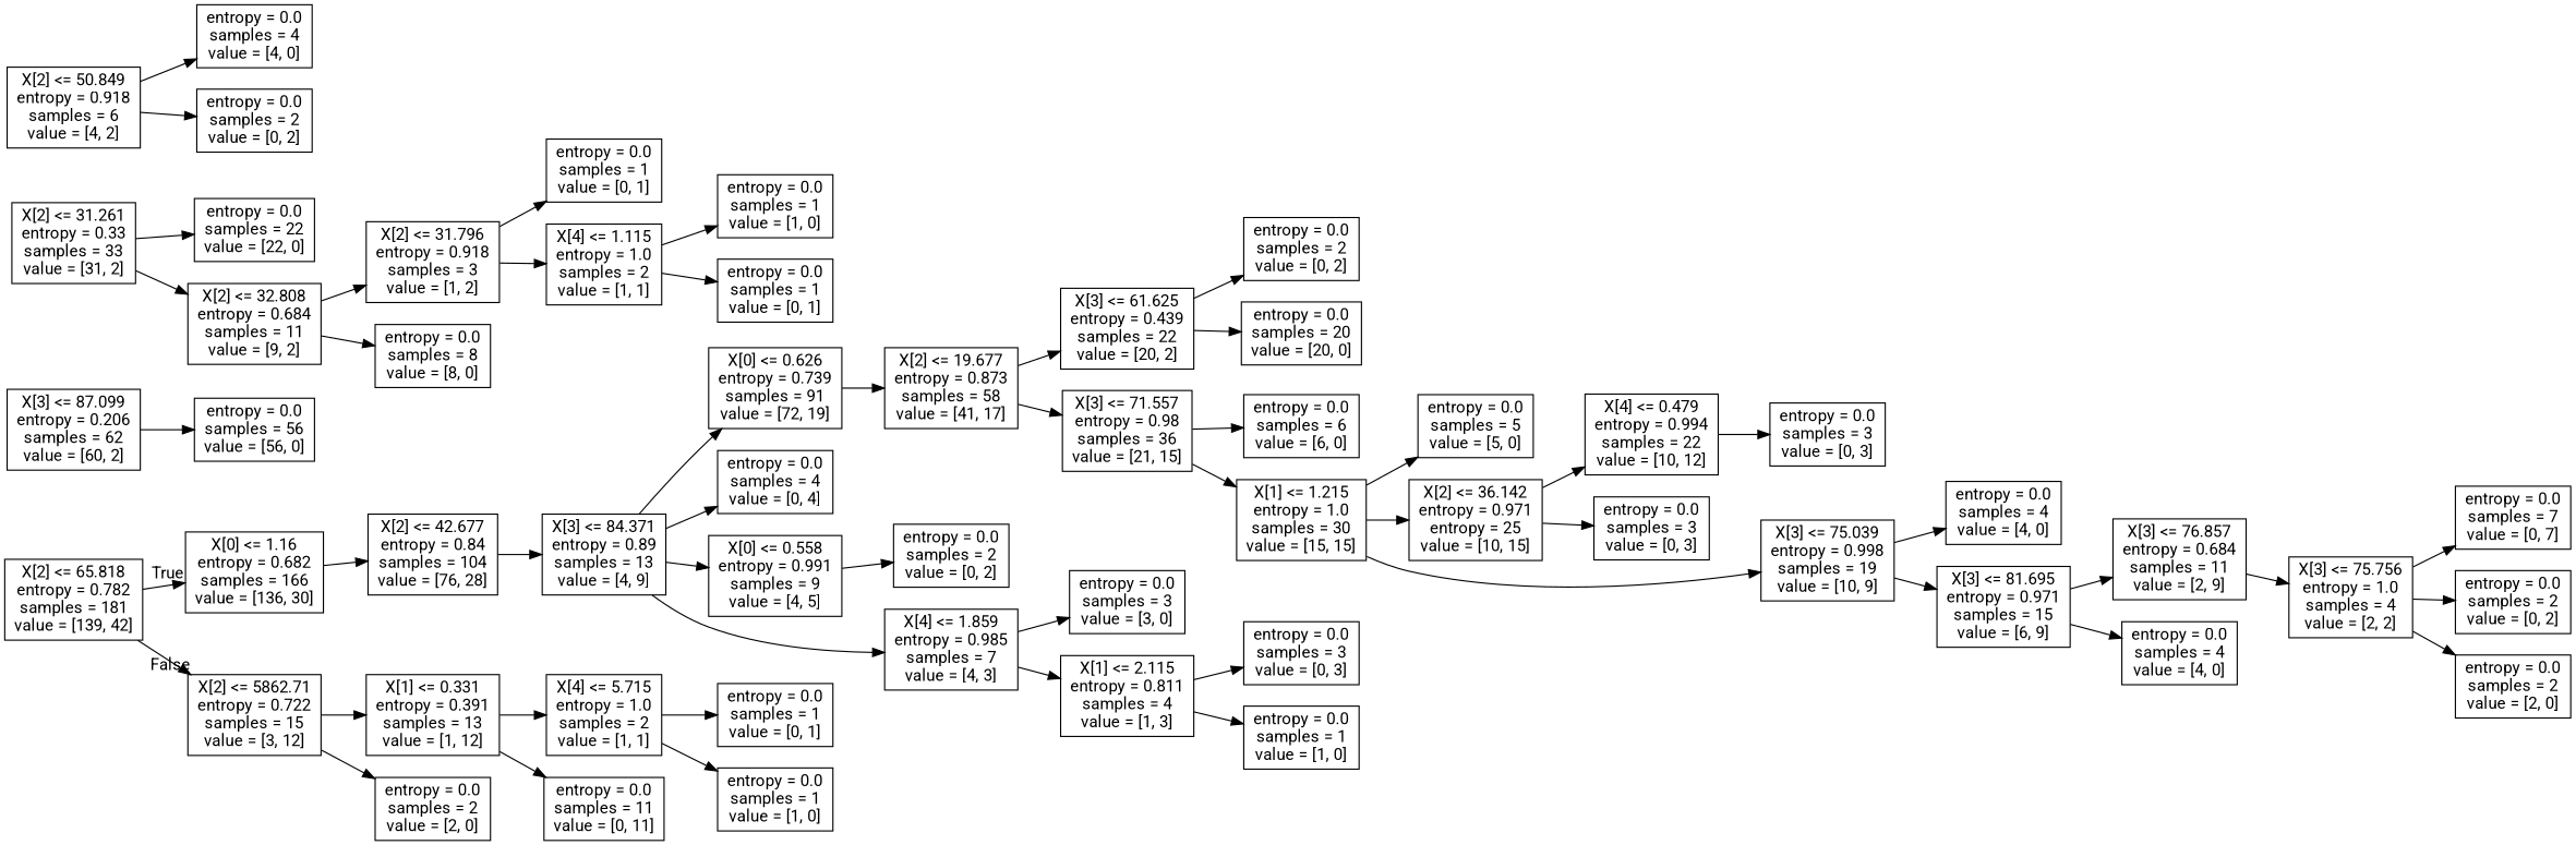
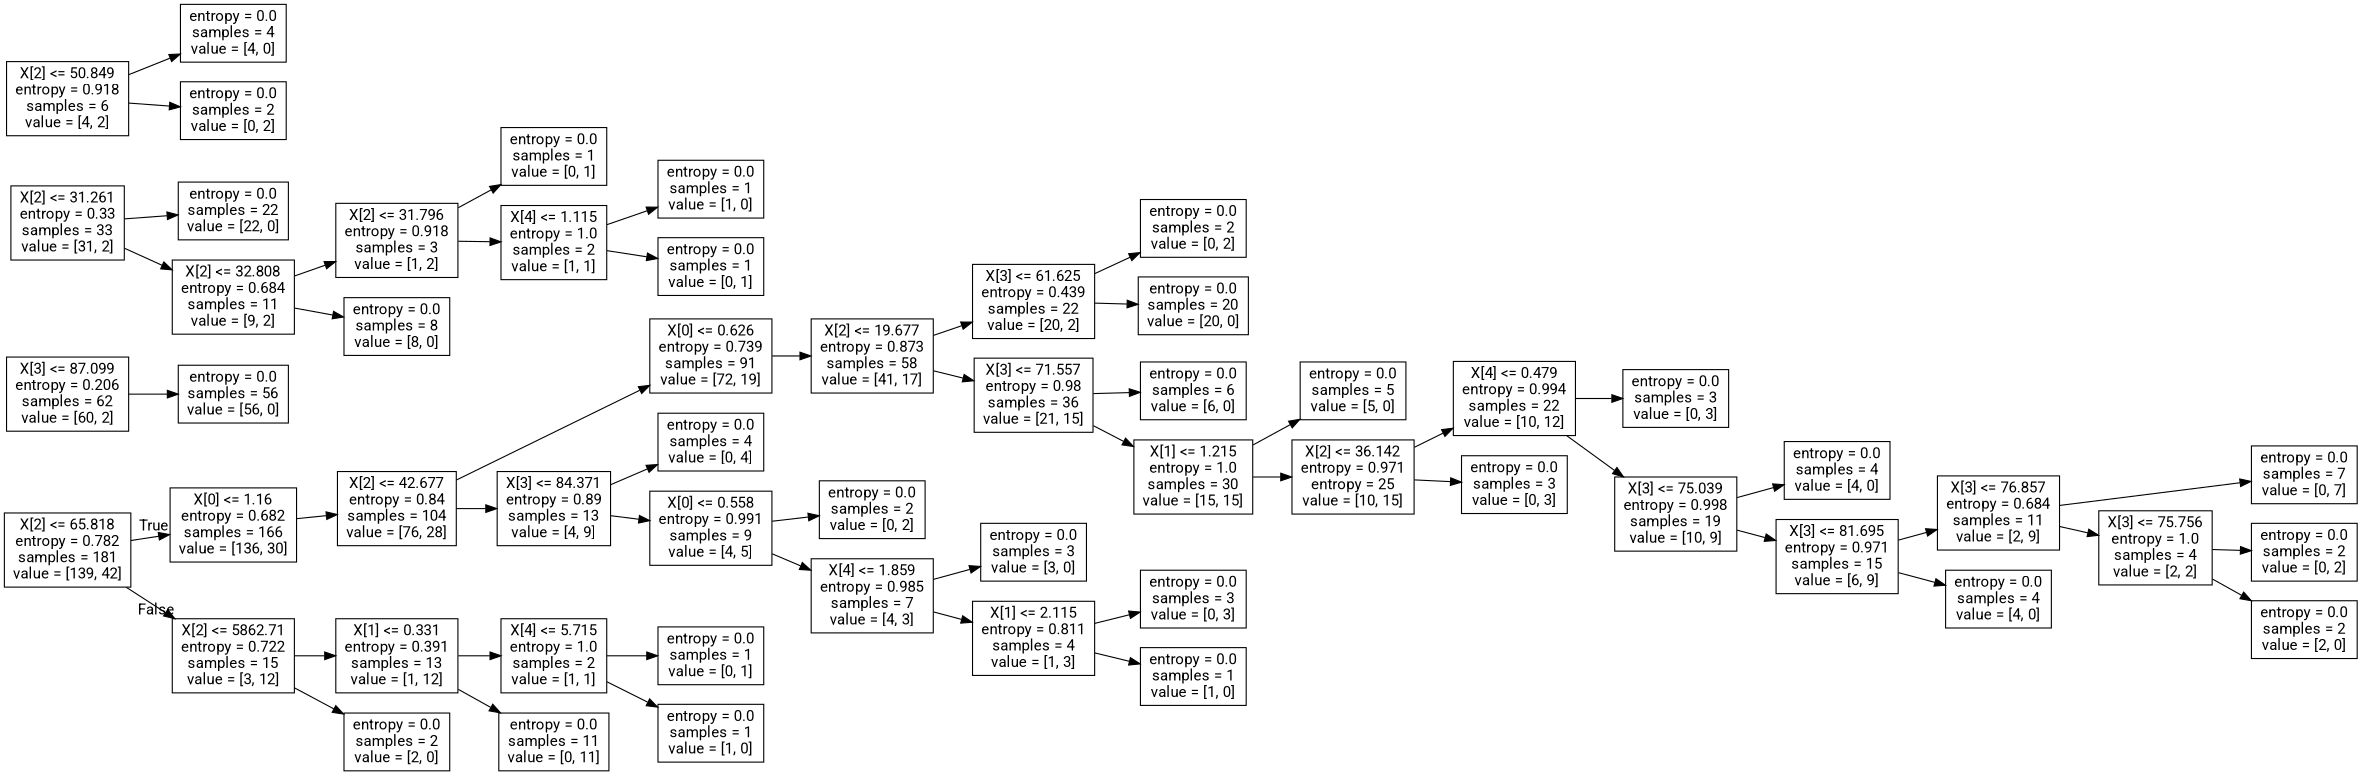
  digraph {
    fontname=Roboto
    rankdir=LR
    node [fontname=Roboto shape=box]
    edge [fontname=Roboto]
    n1 [label="X[2] <= 65.818\nentropy = 0.782\nsamples = 181\nvalue = [139, 42]"]
    n2 [label="X[0] <= 1.16\nentropy = 0.682\nsamples = 166\nvalue = [136, 30]"]
    n3 [label="X[2] <= 5862.71\nentropy = 0.722\nsamples = 15\nvalue = [3, 12]"]
    n4 [label="X[2] <= 42.677\nentropy = 0.84\nsamples = 104\nvalue = [76, 28]"]
    n5 [label="X[1] <= 0.331\nentropy = 0.391\nsamples = 13\nvalue = [1, 12]"]
    n6 [label="entropy = 0.0\nsamples = 2\nvalue = [2, 0]"]
    n7 [label="X[0] <= 0.626\nentropy = 0.739\nsamples = 91\nvalue = [72, 19]"]
    n8 [label="X[3] <= 84.371\nentropy = 0.89\nsamples = 13\nvalue = [4, 9]"]
    n9 [label="X[3] <= 87.099\nentropy = 0.206\nsamples = 62\nvalue = [60, 2]"]
    n10 [label="entropy = 0.0\nsamples = 56\nvalue = [56, 0]"]
    n11 [label="X[2] <= 19.677\nentropy = 0.873\nsamples = 58\nvalue = [41, 17]"]
    n12 [label="entropy = 0.0\nsamples = 4\nvalue = [0, 4]"]
    n13 [label="X[0] <= 0.558\nentropy = 0.991\nsamples = 9\nvalue = [4, 5]"]
    n14 [label="X[3] <= 61.625\nentropy = 0.439\nsamples = 22\nvalue = [20, 2]"]
    n15 [label="X[3] <= 71.557\nentropy = 0.98\nsamples = 36\nvalue = [21, 15]"]
    n16 [label="X[2] <= 31.261\nentropy = 0.33\nsamples = 33\nvalue = [31, 2]"]
    n17 [label="entropy = 0.0\nsamples = 22\nvalue = [22, 0]"]
    n18 [label="X[2] <= 32.808\nentropy = 0.684\nsamples = 11\nvalue = [9, 2]"]
    n19 [label="entropy = 0.0\nsamples = 2\nvalue = [0, 2]"]
    n20 [label="entropy = 0.0\nsamples = 20\nvalue = [20, 0]"]
    n21 [label="entropy = 0.0\nsamples = 6\nvalue = [6, 0]"]
    n22 [label="X[1] <= 1.215\nentropy = 1.0\nsamples = 30\nvalue = [15, 15]"]
    n23 [label="entropy = 0.0\nsamples = 5\nvalue = [5, 0]"]
    n24 [label="X[2] <= 36.142\nentropy = 0.971\nentropy = 25\nvalue = [10, 15]"]
    n25 [label="X[4] <= 0.479\nentropy = 0.994\nsamples = 22\nvalue = [10, 12]"]
    n26 [label="entropy = 0.0\nsamples = 3\nvalue = [0, 3]"]
    n27 [label="entropy = 0.0\nsamples = 3\nvalue = [0, 3]"]
    n28 [label="X[3] <= 75.039\nentropy = 0.998\nsamples = 19\nvalue = [10, 9]"]
    n29 [label="entropy = 0.0\nsamples = 4\nvalue = [4, 0]"]
    n30 [label="X[3] <= 81.695\nentropy = 0.971\nsamples = 15\nvalue = [6, 9]"]
    n31 [label="X[3] <= 76.857\nentropy = 0.684\nsamples = 11\nvalue = [2, 9]"]
    n32 [label="entropy = 0.0\nsamples = 4\nvalue = [4, 0]"]
    n33 [label="X[3] <= 75.756\nentropy = 1.0\nsamples = 4\nvalue = [2, 2]"]
    n34 [label="entropy = 0.0\nsamples = 7\nvalue = [0, 7]"]
    n35 [label="entropy = 0.0\nsamples = 2\nvalue = [0, 2]"]
    n36 [label="entropy = 0.0\nsamples = 2\nvalue = [2, 0]"]
    n37 [label="X[2] <= 31.796\nentropy = 0.918\nsamples = 3\nvalue = [1, 2]"]
    n38 [label="entropy = 0.0\nsamples = 8\nvalue = [8, 0]"]
    n39 [label="entropy = 0.0\nsamples = 1\nvalue = [0, 1]"]
    n40 [label="X[4] <= 1.115\nentropy = 1.0\nsamples = 2\nvalue = [1, 1]"]
    n41 [label="entropy = 0.0\nsamples = 1\nvalue = [1, 0]"]
    n42 [label="entropy = 0.0\nsamples = 1\nvalue = [0, 1]"]
    n43 [label="entropy = 0.0\nsamples = 2\nvalue = [0, 2]"]
    n44 [label="X[4] <= 1.859\nentropy = 0.985\nsamples = 7\nvalue = [4, 3]"]
    n45 [label="entropy = 0.0\nsamples = 3\nvalue = [3, 0]"]
    n46 [label="X[1] <= 2.115\nentropy = 0.811\nsamples = 4\nvalue = [1, 3]"]
    n47 [label="entropy = 0.0\nsamples = 3\nvalue = [0, 3]"]
    n48 [label="entropy = 0.0\nsamples = 1\nvalue = [1, 0]"]
    n49 [label="X[2] <= 50.849\nentropy = 0.918\nsamples = 6\nvalue = [4, 2]"]
    n50 [label="entropy = 0.0\nsamples = 4\nvalue = [4, 0]"]
    n51 [label="entropy = 0.0\nsamples = 2\nvalue = [0, 2]"]
    n52 [label="X[4] <= 5.715\nentropy = 1.0\nsamples = 2\nvalue = [1, 1]"]
    n53 [label="entropy = 0.0\nsamples = 11\nvalue = [0, 11]"]
    n54 [label="entropy = 0.0\nsamples = 1\nvalue = [0, 1]"]
    n55 [label="entropy = 0.0\nsamples = 1\nvalue = [1, 0]"]
    n1 -> n2 [headlabel=True labelangle=45 labeldistance=2.5]
    n1 -> n3 [headlabel=False labelangle=-45 labeldistance=2.5]
    n2 -> n4
    n3 -> n5
    n3 -> n6
-   n8 -> n7
+   n4 -> n7
    n4 -> n8
    n5 -> n52
    n5 -> n53
    n7 -> n11
    n8 -> n12
    n8 -> n13
    n9 -> n10
    n11 -> n14
    n11 -> n15
    n13 -> n43
-   n8 -> n44
+   n13 -> n44
    n14 -> n19
    n14 -> n20
    n15 -> n21
    n15 -> n22
    n16 -> n17
    n16 -> n18
    n18 -> n37
    n18 -> n38
    n22 -> n23
    n22 -> n24
    n24 -> n25
    n24 -> n26
    n25 -> n27
-   n22 -> n28
+   n25 -> n28
    n28 -> n29
    n28 -> n30
    n30 -> n31
    n30 -> n32
    n31 -> n33
-   n33 -> n34
+   n31 -> n34
    n33 -> n35
    n33 -> n36
    n37 -> n39
    n37 -> n40
    n40 -> n41
    n40 -> n42
    n44 -> n45
    n44 -> n46
    n46 -> n47
    n46 -> n48
    n49 -> n50
    n49 -> n51
    n52 -> n54
    n52 -> n55
  }
